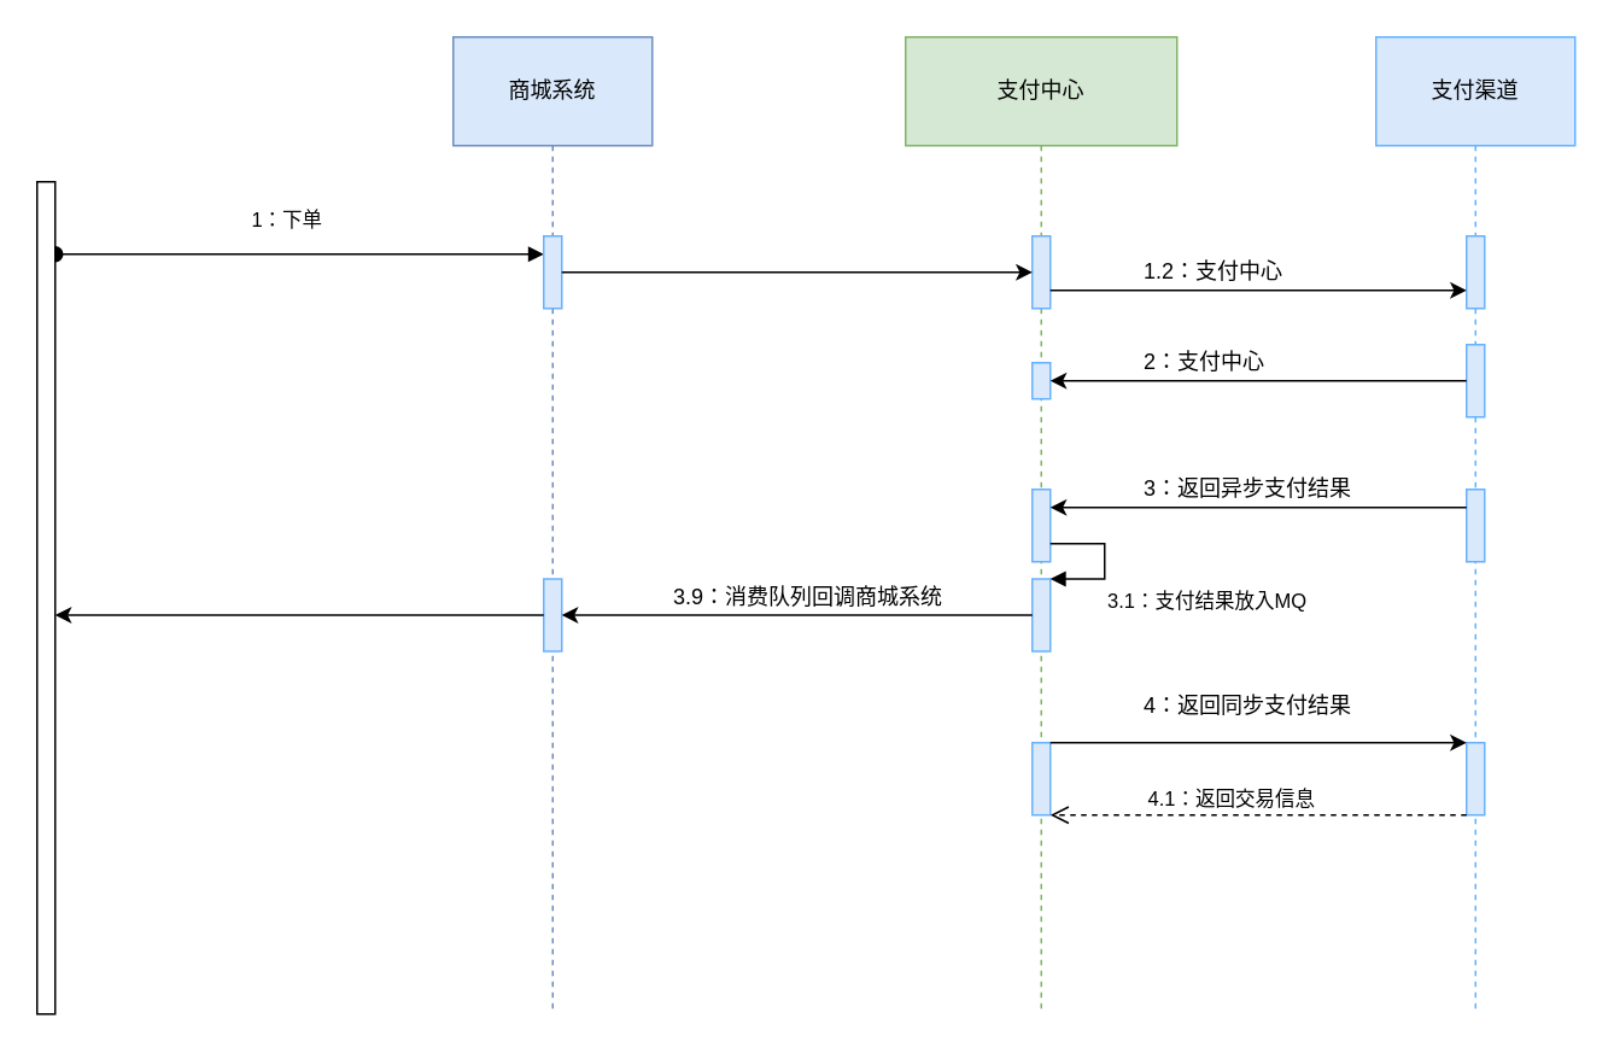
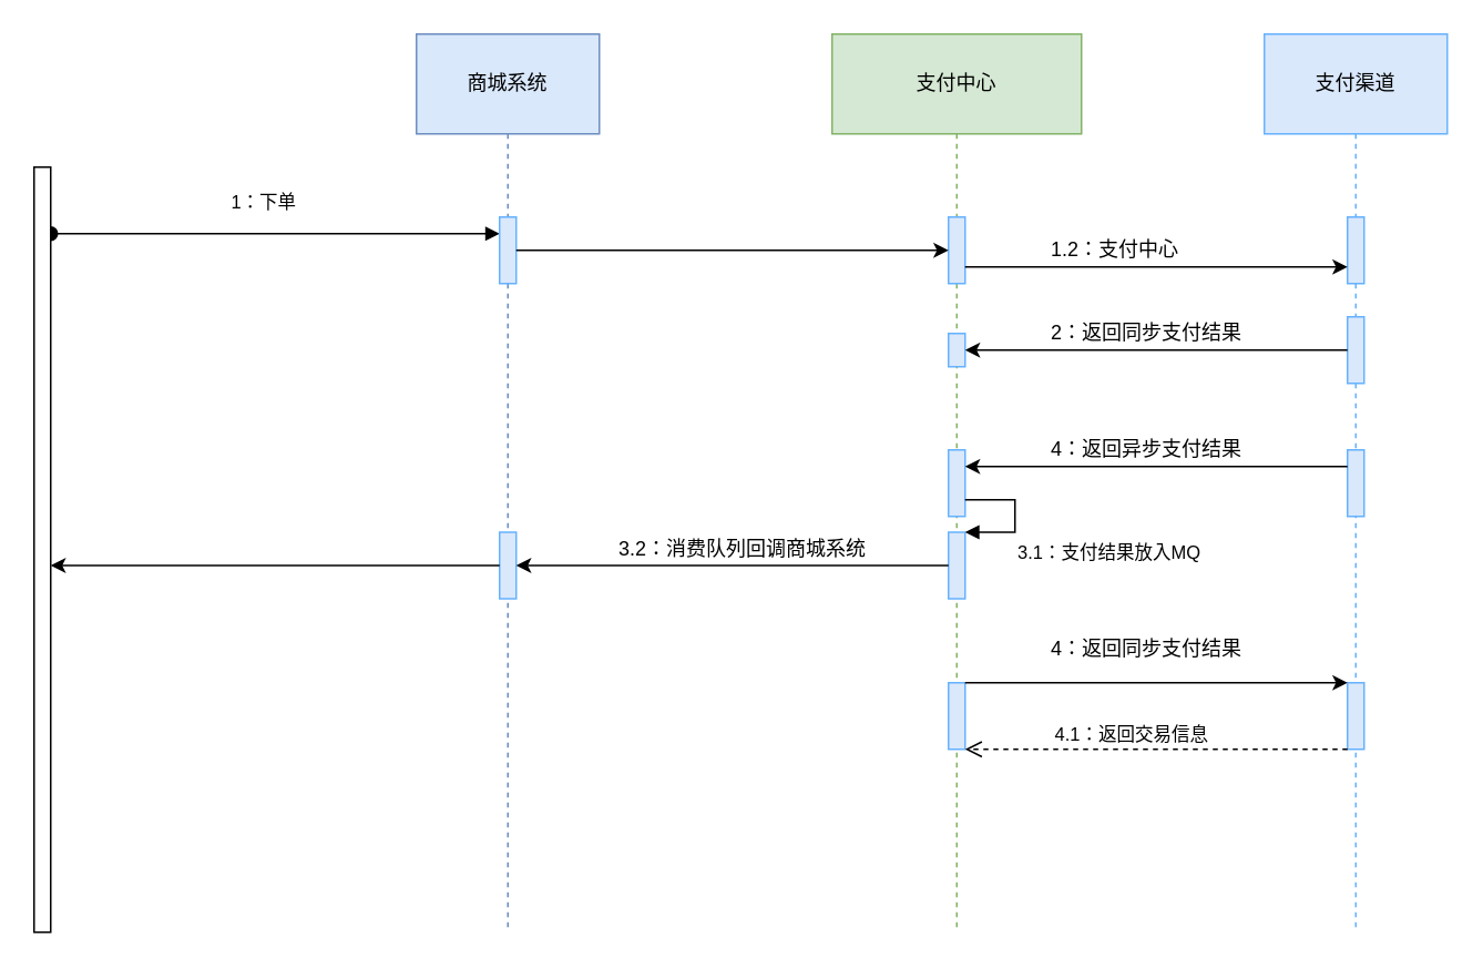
  <mxCell id="0" />
  <mxCell id="1" parent="0" />
  <mxCell id="2" value="1：下单" style="html=1;verticalAlign=bottom;startArrow=oval;startFill=1;endArrow=block;startSize=8;" edge="1" parent="1"><mxGeometry x="-0.053" y="10" width="60" relative="1" as="geometry"><mxPoint x="30" y="140" as="sourcePoint" /><mxPoint x="300" y="140" as="targetPoint" /><mxPoint as="offset" /></mxGeometry></mxCell>
  <mxCell id="3" value="" style="html=1;points=[];perimeter=orthogonalPerimeter;" vertex="1" parent="1"><mxGeometry x="20" y="100" width="10" height="460" as="geometry" /></mxCell>
  <mxCell id="4" value="商城系统" style="shape=umlLifeline;perimeter=lifelinePerimeter;whiteSpace=wrap;html=1;container=1;collapsible=0;recursiveResize=0;outlineConnect=0;fillColor=#dae8fc;strokeColor=#6c8ebf;size=60;" vertex="1" parent="1"><mxGeometry x="250" y="20" width="110" height="540" as="geometry" /></mxCell>
  <mxCell id="5" value="" style="html=1;points=[];perimeter=orthogonalPerimeter;fillColor=#DAE8FC;strokeColor=#66B2FF;" vertex="1" parent="4"><mxGeometry x="50" y="110" width="10" height="40" as="geometry" /></mxCell>
  <mxCell id="6" value="" style="html=1;points=[];perimeter=orthogonalPerimeter;strokeColor=#66B2FF;fillColor=#DAE8FC;" vertex="1" parent="4"><mxGeometry x="50" y="299.5" width="10" height="40" as="geometry" /></mxCell>
  <mxCell id="7" value="支付中心" style="shape=umlLifeline;perimeter=lifelinePerimeter;whiteSpace=wrap;html=1;container=1;collapsible=0;recursiveResize=0;outlineConnect=0;size=60;fillColor=#d5e8d4;strokeColor=#82b366;" vertex="1" parent="1"><mxGeometry x="500" y="20" width="150" height="540" as="geometry" /></mxCell>
  <mxCell id="8" value="" style="html=1;points=[];perimeter=orthogonalPerimeter;strokeColor=#66B2FF;fillColor=#DAE8FC;" vertex="1" parent="7"><mxGeometry x="70" y="110" width="10" height="40" as="geometry" /></mxCell>
  <mxCell id="9" value="" style="html=1;points=[];perimeter=orthogonalPerimeter;strokeColor=#66B2FF;fillColor=#DAE8FC;direction=west;" vertex="1" parent="7"><mxGeometry x="70" y="180" width="10" height="20" as="geometry" /></mxCell>
  <mxCell id="10" value="" style="html=1;points=[];perimeter=orthogonalPerimeter;strokeColor=#66B2FF;fillColor=#DAE8FC;direction=west;" vertex="1" parent="7"><mxGeometry x="70" y="250" width="10" height="40" as="geometry" /></mxCell>
  <mxCell id="11" value="" style="html=1;points=[];perimeter=orthogonalPerimeter;strokeColor=#66B2FF;fillColor=#DAE8FC;" vertex="1" parent="7"><mxGeometry x="70" y="390" width="10" height="40" as="geometry" /></mxCell>
  <mxCell id="12" value="" style="html=1;points=[];perimeter=orthogonalPerimeter;strokeColor=#66B2FF;fillColor=#DAE8FC;" vertex="1" parent="7"><mxGeometry x="70" y="299.5" width="10" height="40" as="geometry" /></mxCell>
  <mxCell id="13" value="3.1：支付结果放入MQ" style="edgeStyle=orthogonalEdgeStyle;html=1;align=left;spacingLeft=2;endArrow=block;rounded=0;entryX=1;entryY=0;" edge="1" target="12" parent="7"><mxGeometry x="0.242" y="-22" relative="1" as="geometry"><mxPoint x="80" y="280" as="sourcePoint" /><Array as="points"><mxPoint x="110" y="280" /><mxPoint x="110" y="300" /></Array><mxPoint x="20" y="13" as="offset" /></mxGeometry></mxCell>
  <mxCell id="14" value="支付渠道" style="shape=umlLifeline;perimeter=lifelinePerimeter;whiteSpace=wrap;html=1;container=1;collapsible=0;recursiveResize=0;outlineConnect=0;strokeColor=#66B2FF;fillColor=#DAE8FC;size=60;" vertex="1" parent="1"><mxGeometry x="760" y="20" width="110" height="540" as="geometry" /></mxCell>
  <mxCell id="15" value="" style="html=1;points=[];perimeter=orthogonalPerimeter;strokeColor=#66B2FF;fillColor=#DAE8FC;" vertex="1" parent="14"><mxGeometry x="50" y="110" width="10" height="40" as="geometry" /></mxCell>
  <mxCell id="16" value="" style="html=1;points=[];perimeter=orthogonalPerimeter;strokeColor=#66B2FF;fillColor=#DAE8FC;direction=west;" vertex="1" parent="14"><mxGeometry x="50" y="170" width="10" height="40" as="geometry" /></mxCell>
  <mxCell id="17" value="" style="html=1;points=[];perimeter=orthogonalPerimeter;strokeColor=#66B2FF;fillColor=#DAE8FC;direction=west;" vertex="1" parent="14"><mxGeometry x="50" y="250" width="10" height="40" as="geometry" /></mxCell>
  <mxCell id="18" value="" style="html=1;points=[];perimeter=orthogonalPerimeter;strokeColor=#66B2FF;fillColor=#DAE8FC;" vertex="1" parent="14"><mxGeometry x="50" y="390" width="10" height="40" as="geometry" /></mxCell>
  <mxCell id="19" value="" style="edgeStyle=orthogonalEdgeStyle;rounded=0;orthogonalLoop=1;jettySize=auto;html=1;" edge="1" parent="1" source="8" target="15"><mxGeometry relative="1" as="geometry"><Array as="points"><mxPoint x="680" y="160" /><mxPoint x="680" y="160" /></Array></mxGeometry></mxCell>
  <mxCell id="20" value="" style="edgeStyle=orthogonalEdgeStyle;rounded=0;orthogonalLoop=1;jettySize=auto;html=1;" edge="1" parent="1" source="5" target="8"><mxGeometry relative="1" as="geometry"><mxPoint x="390" y="150" as="targetPoint" /></mxGeometry></mxCell>
  <mxCell id="21" value="1.2：支付中心" style="text;html=1;resizable=0;points=[];autosize=1;align=left;verticalAlign=top;spacingTop=-4;" vertex="1" parent="1"><mxGeometry x="630" y="140" width="140" height="20" as="geometry" /></mxCell>
  <mxCell id="22" value="" style="edgeStyle=orthogonalEdgeStyle;rounded=0;orthogonalLoop=1;jettySize=auto;html=1;" edge="1" parent="1" source="16" target="9"><mxGeometry relative="1" as="geometry" /></mxCell>
- <mxCell id="23" value="2：支付中心" style="text;html=1;resizable=0;points=[];autosize=1;align=left;verticalAlign=top;spacingTop=-4;" vertex="1" parent="1"><mxGeometry x="630" y="190" width="130" height="20" as="geometry" /></mxCell>
+ <mxCell id="23" value="2：返回同步支付结果" style="text;html=1;resizable=0;points=[];autosize=1;align=left;verticalAlign=top;spacingTop=-4;" vertex="1" parent="1"><mxGeometry x="630" y="190" width="130" height="20" as="geometry" /></mxCell>
  <mxCell id="24" value="" style="edgeStyle=orthogonalEdgeStyle;rounded=0;orthogonalLoop=1;jettySize=auto;html=1;" edge="1" parent="1" source="17" target="10"><mxGeometry relative="1" as="geometry"><Array as="points"><mxPoint x="690" y="280" /><mxPoint x="690" y="280" /></Array></mxGeometry></mxCell>
- <mxCell id="25" value="3：返回异步支付结果" style="text;html=1;resizable=0;points=[];autosize=1;align=left;verticalAlign=top;spacingTop=-4;" vertex="1" parent="1"><mxGeometry x="630" y="260" width="130" height="20" as="geometry" /></mxCell>
+ <mxCell id="25" value="4：返回异步支付结果" style="text;html=1;resizable=0;points=[];autosize=1;align=left;verticalAlign=top;spacingTop=-4;" vertex="1" parent="1"><mxGeometry x="630" y="260" width="130" height="20" as="geometry" /></mxCell>
  <mxCell id="26" value="" style="edgeStyle=orthogonalEdgeStyle;rounded=0;orthogonalLoop=1;jettySize=auto;html=1;" edge="1" parent="1" source="11" target="18"><mxGeometry relative="1" as="geometry"><Array as="points"><mxPoint x="720" y="410" /><mxPoint x="720" y="410" /></Array></mxGeometry></mxCell>
  <mxCell id="27" value="4：返回同步支付结果" style="text;html=1;resizable=0;points=[];autosize=1;align=left;verticalAlign=top;spacingTop=-4;" vertex="1" parent="1"><mxGeometry x="630" y="380" width="180" height="20" as="geometry" /></mxCell>
  <mxCell id="28" value="4.1：返回交易信息" style="html=1;verticalAlign=bottom;endArrow=open;dashed=1;endSize=8;exitX=0;exitY=1;exitDx=0;exitDy=0;exitPerimeter=0;" edge="1" parent="1" source="18"><mxGeometry x="0.13" relative="1" as="geometry"><mxPoint x="650" y="450" as="sourcePoint" /><mxPoint x="580" y="450" as="targetPoint" /><Array as="points" /><mxPoint as="offset" /></mxGeometry></mxCell>
  <mxCell id="29" value="" style="edgeStyle=orthogonalEdgeStyle;rounded=0;orthogonalLoop=1;jettySize=auto;html=1;" edge="1" parent="1" source="12" target="6"><mxGeometry relative="1" as="geometry" /></mxCell>
- <mxCell id="30" value="3.9：消费队列回调商城系统" style="text;html=1;resizable=0;points=[];autosize=1;align=left;verticalAlign=top;spacingTop=-4;" vertex="1" parent="1"><mxGeometry x="370" y="320" width="160" height="20" as="geometry" /></mxCell>
+ <mxCell id="30" value="3.2：消费队列回调商城系统" style="text;html=1;resizable=0;points=[];autosize=1;align=left;verticalAlign=top;spacingTop=-4;" vertex="1" parent="1"><mxGeometry x="370" y="320" width="160" height="20" as="geometry" /></mxCell>
  <mxCell id="31" value="" style="edgeStyle=orthogonalEdgeStyle;rounded=0;orthogonalLoop=1;jettySize=auto;html=1;" edge="1" parent="1" source="6"><mxGeometry relative="1" as="geometry"><mxPoint x="30" y="339.5" as="targetPoint" /></mxGeometry></mxCell>
